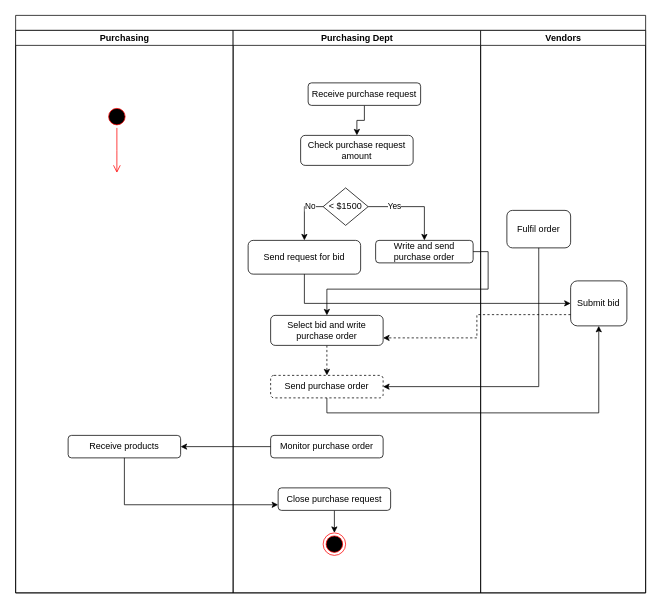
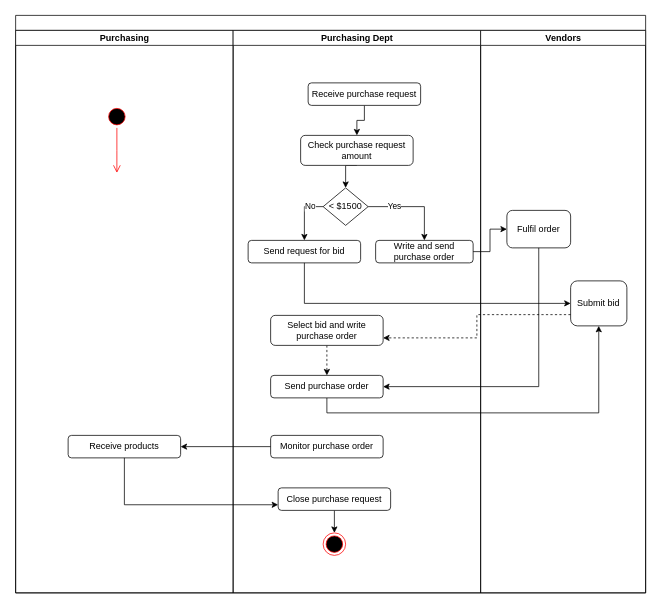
  <mxCell id="0" />
  <mxCell id="1" parent="0" />
  <mxCell id="2" value="" style="swimlane;childLayout=stackLayout;resizeParent=1;resizeParentMax=0;startSize=20;html=1;" parent="1" vertex="1"><mxGeometry x="20" y="20" width="840" height="770" as="geometry" /></mxCell>
  <mxCell id="3" value="Purchasing" style="swimlane;startSize=20;html=1;" parent="2" vertex="1"><mxGeometry y="20" width="290" height="750" as="geometry" /></mxCell>
  <mxCell id="4" value="Receive products" style="rounded=1;whiteSpace=wrap;html=1;" parent="3" vertex="1"><mxGeometry x="70" y="540" width="150" height="30" as="geometry" /></mxCell>
  <mxCell id="5" value="" style="ellipse;html=1;shape=startState;fillColor=#000000;strokeColor=#ff0000;" vertex="1" parent="3"><mxGeometry x="120" y="100" width="30" height="30" as="geometry" /></mxCell>
  <mxCell id="6" value="" style="edgeStyle=orthogonalEdgeStyle;html=1;verticalAlign=bottom;endArrow=open;endSize=8;strokeColor=#ff0000;rounded=0;" edge="1" source="5" parent="3"><mxGeometry relative="1" as="geometry"><mxPoint x="135" y="190" as="targetPoint" /></mxGeometry></mxCell>
  <mxCell id="7" value="Purchasing Dept" style="swimlane;startSize=20;html=1;" parent="2" vertex="1"><mxGeometry x="290" y="20" width="330" height="750" as="geometry" /></mxCell>
+ <mxCell id="8" style="edgeStyle=orthogonalEdgeStyle;rounded=0;orthogonalLoop=1;jettySize=auto;html=1;exitX=0.5;exitY=1;exitDx=0;exitDy=0;entryX=0.5;entryY=0;entryDx=0;entryDy=0;" edge="1" parent="7" source="9" target="25"><mxGeometry relative="1" as="geometry" /></mxCell>
  <mxCell id="9" value="Check purchase request amount" style="rounded=1;whiteSpace=wrap;html=1;" parent="7" vertex="1"><mxGeometry x="90" y="140" width="150" height="40" as="geometry" /></mxCell>
  <mxCell id="10" style="edgeStyle=orthogonalEdgeStyle;rounded=0;orthogonalLoop=1;jettySize=auto;html=1;exitX=0.5;exitY=1;exitDx=0;exitDy=0;entryX=0.5;entryY=0;entryDx=0;entryDy=0;" edge="1" parent="7" source="11" target="9"><mxGeometry relative="1" as="geometry" /></mxCell>
  <mxCell id="11" value="Receive purchase request" style="rounded=1;whiteSpace=wrap;html=1;" parent="7" vertex="1"><mxGeometry x="100" y="70" width="150" height="30" as="geometry" /></mxCell>
  <mxCell id="12" value="Write and send purchase order" style="rounded=1;whiteSpace=wrap;html=1;" parent="7" vertex="1"><mxGeometry x="190" y="280" width="130" height="30" as="geometry" /></mxCell>
- <mxCell id="13" value="Send request for bid" style="rounded=1;whiteSpace=wrap;html=1;" parent="7" vertex="1"><mxGeometry x="20" y="280" width="150" height="45" as="geometry" /></mxCell>
+ <mxCell id="13" value="Send request for bid" style="rounded=1;whiteSpace=wrap;html=1;" parent="7" vertex="1"><mxGeometry x="20" y="280" width="150" height="30" as="geometry" /></mxCell>
  <mxCell id="14" style="edgeStyle=orthogonalEdgeStyle;rounded=0;orthogonalLoop=1;jettySize=auto;html=1;exitX=0.5;exitY=1;exitDx=0;exitDy=0;" edge="1" parent="7" source="15" target="28"><mxGeometry relative="1" as="geometry" /></mxCell>
- <mxCell id="15" value="Send purchase order" style="rounded=1;whiteSpace=wrap;html=1;dashed=1;" parent="7" vertex="1"><mxGeometry x="50" y="460" width="150" height="30" as="geometry" /></mxCell>
+ <mxCell id="15" value="Send purchase order" style="rounded=1;whiteSpace=wrap;html=1;" parent="7" vertex="1"><mxGeometry x="50" y="460" width="150" height="30" as="geometry" /></mxCell>
  <mxCell id="16" value="Monitor purchase order" style="rounded=1;whiteSpace=wrap;html=1;" parent="7" vertex="1"><mxGeometry x="50" y="540" width="150" height="30" as="geometry" /></mxCell>
  <mxCell id="17" style="edgeStyle=orthogonalEdgeStyle;rounded=0;orthogonalLoop=1;jettySize=auto;html=1;exitX=0.5;exitY=1;exitDx=0;exitDy=0;entryX=0.5;entryY=0;entryDx=0;entryDy=0;dashed=1;" edge="1" parent="7" source="18" target="15"><mxGeometry relative="1" as="geometry" /></mxCell>
  <mxCell id="18" value="Select bid and write purchase order" style="rounded=1;whiteSpace=wrap;html=1;" parent="7" vertex="1"><mxGeometry x="50" y="380" width="150" height="40" as="geometry" /></mxCell>
  <mxCell id="19" style="edgeStyle=orthogonalEdgeStyle;rounded=0;orthogonalLoop=1;jettySize=auto;html=1;exitX=0.5;exitY=1;exitDx=0;exitDy=0;entryX=0.5;entryY=0;entryDx=0;entryDy=0;" edge="1" parent="7" source="20" target="26"><mxGeometry relative="1" as="geometry" /></mxCell>
  <mxCell id="20" value="Close purchase request" style="rounded=1;whiteSpace=wrap;html=1;" parent="7" vertex="1"><mxGeometry x="60" y="610" width="150" height="30" as="geometry" /></mxCell>
  <mxCell id="21" style="edgeStyle=orthogonalEdgeStyle;rounded=0;orthogonalLoop=1;jettySize=auto;html=1;exitX=1;exitY=0.5;exitDx=0;exitDy=0;entryX=0.5;entryY=0;entryDx=0;entryDy=0;" edge="1" parent="7" source="25" target="12"><mxGeometry relative="1" as="geometry" /></mxCell>
  <mxCell id="22" value="Yes" style="edgeLabel;html=1;align=center;verticalAlign=middle;resizable=0;points=[];" vertex="1" connectable="0" parent="21"><mxGeometry x="-0.432" y="1" relative="1" as="geometry"><mxPoint as="offset" /></mxGeometry></mxCell>
  <mxCell id="23" style="edgeStyle=orthogonalEdgeStyle;rounded=0;orthogonalLoop=1;jettySize=auto;html=1;exitX=0;exitY=0.5;exitDx=0;exitDy=0;entryX=0.5;entryY=0;entryDx=0;entryDy=0;" edge="1" parent="7" source="25" target="13"><mxGeometry relative="1" as="geometry" /></mxCell>
  <mxCell id="24" value="No" style="edgeLabel;html=1;align=center;verticalAlign=middle;resizable=0;points=[];" vertex="1" connectable="0" parent="23"><mxGeometry x="-0.474" y="-1" relative="1" as="geometry"><mxPoint as="offset" /></mxGeometry></mxCell>
  <mxCell id="25" value="&amp;lt; $1500" style="rhombus;whiteSpace=wrap;html=1;" vertex="1" parent="7"><mxGeometry x="120" y="210" width="60" height="50" as="geometry" /></mxCell>
  <mxCell id="26" value="" style="ellipse;html=1;shape=endState;fillColor=#000000;strokeColor=#ff0000;" vertex="1" parent="7"><mxGeometry x="120" y="670" width="30" height="30" as="geometry" /></mxCell>
  <mxCell id="27" value="Vendors" style="swimlane;startSize=20;html=1;" parent="2" vertex="1"><mxGeometry x="620" y="20" width="220" height="750" as="geometry" /></mxCell>
  <mxCell id="28" value="Submit bid" style="rounded=1;whiteSpace=wrap;html=1;" parent="27" vertex="1"><mxGeometry x="120" y="334" width="75" height="60" as="geometry" /></mxCell>
  <mxCell id="29" value="Fulfil order" style="rounded=1;whiteSpace=wrap;html=1;" parent="27" vertex="1"><mxGeometry x="35" y="240" width="85" height="50" as="geometry" /></mxCell>
- <mxCell id="30" style="edgeStyle=orthogonalEdgeStyle;rounded=0;orthogonalLoop=1;jettySize=auto;html=1;exitX=1;exitY=0.5;exitDx=0;exitDy=0;" edge="1" parent="2" source="12" target="18"><mxGeometry relative="1" as="geometry" /></mxCell>
+ <mxCell id="30" style="edgeStyle=orthogonalEdgeStyle;rounded=0;orthogonalLoop=1;jettySize=auto;html=1;exitX=1;exitY=0.5;exitDx=0;exitDy=0;entryX=0;entryY=0.5;entryDx=0;entryDy=0;" edge="1" parent="2" source="12" target="29"><mxGeometry relative="1" as="geometry" /></mxCell>
  <mxCell id="31" style="edgeStyle=orthogonalEdgeStyle;rounded=0;orthogonalLoop=1;jettySize=auto;html=1;exitX=0.5;exitY=1;exitDx=0;exitDy=0;entryX=0;entryY=0.5;entryDx=0;entryDy=0;" edge="1" parent="2" source="13" target="28"><mxGeometry relative="1" as="geometry" /></mxCell>
  <mxCell id="32" style="edgeStyle=orthogonalEdgeStyle;rounded=0;orthogonalLoop=1;jettySize=auto;html=1;exitX=0;exitY=0.75;exitDx=0;exitDy=0;entryX=1;entryY=0.75;entryDx=0;entryDy=0;dashed=1;" edge="1" parent="2" source="28" target="18"><mxGeometry relative="1" as="geometry" /></mxCell>
  <mxCell id="33" style="edgeStyle=orthogonalEdgeStyle;rounded=0;orthogonalLoop=1;jettySize=auto;html=1;exitX=0.5;exitY=1;exitDx=0;exitDy=0;entryX=1;entryY=0.5;entryDx=0;entryDy=0;" edge="1" parent="2" source="29" target="15"><mxGeometry relative="1" as="geometry" /></mxCell>
  <mxCell id="34" style="edgeStyle=orthogonalEdgeStyle;rounded=0;orthogonalLoop=1;jettySize=auto;html=1;exitX=0;exitY=0.5;exitDx=0;exitDy=0;" edge="1" parent="2" source="16" target="4"><mxGeometry relative="1" as="geometry" /></mxCell>
  <mxCell id="35" style="edgeStyle=orthogonalEdgeStyle;rounded=0;orthogonalLoop=1;jettySize=auto;html=1;exitX=0.5;exitY=1;exitDx=0;exitDy=0;entryX=0;entryY=0.75;entryDx=0;entryDy=0;" edge="1" parent="2" source="4" target="20"><mxGeometry relative="1" as="geometry" /></mxCell>
